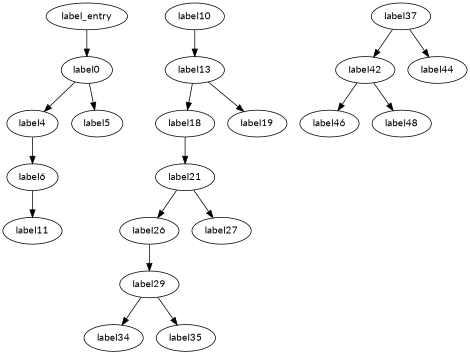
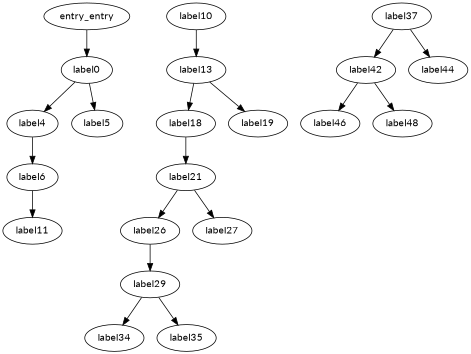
  digraph {
    fontname=Lato
    node [fontname=Lato]
    edge [fontname=Lato]
-   label_entry
+   label_entry [label=entry_entry]
    label0
    label4
    label5
    label6
    label11
    label10
    label13
    label18
    label19
    label21
    label26
    label27
    label29
    label34
    label35
    label37
    label42
    label44
    label46
    label48
    label_entry -> label0
    label0 -> label4
    label0 -> label5
    label4 -> label6
    label6 -> label11
    label10 -> label13
    label13 -> label18
    label13 -> label19
    label18 -> label21
    label21 -> label26
    label21 -> label27
    label26 -> label29
    label29 -> label34
    label29 -> label35
    label37 -> label42
    label37 -> label44
    label42 -> label46
    label42 -> label48
  }
